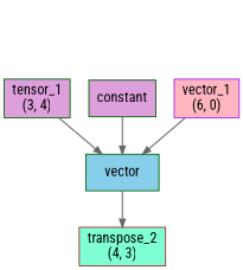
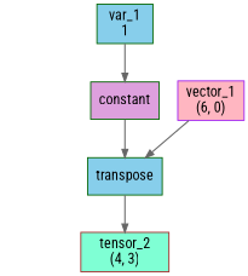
  digraph {
    fontname="Roboto Condensed"
    rankdir=TB
    node [color=darkgreen fillcolor=plum fontname="Roboto Condensed" labeljust=l shape=box style=filled]
    edge [arrowsize=0.8 color=gray40 fontname="Roboto Condensed" penwidth=1.2]
-   n1 [label="tensor_1\n(3, 4)"]
-   n2 [fillcolor=skyblue label=vector]
-   n3 [color=brown fillcolor=aquamarine label="transpose_2\n(4, 3)"]
+   n2 [fillcolor=skyblue label=transpose]
+   n3 [color=brown fillcolor=aquamarine label="tensor_2\n(4, 3)"]
    n4 [label=constant]
+   n5 [fillcolor=skyblue label="var_1\n1"]
    n6 [color=purple fillcolor=lightpink label="vector_1\n(6, 0)"]
-   n1 -> n2
    n2 -> n3
    n4 -> n2
+   n5 -> n4
    n6 -> n2
  }
